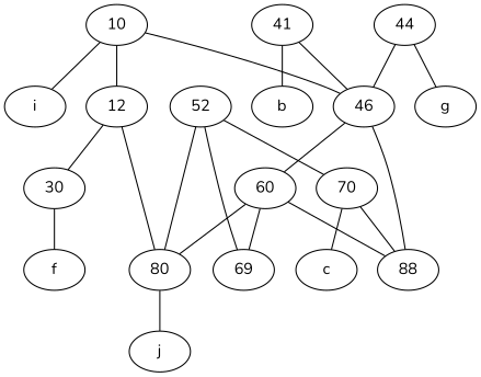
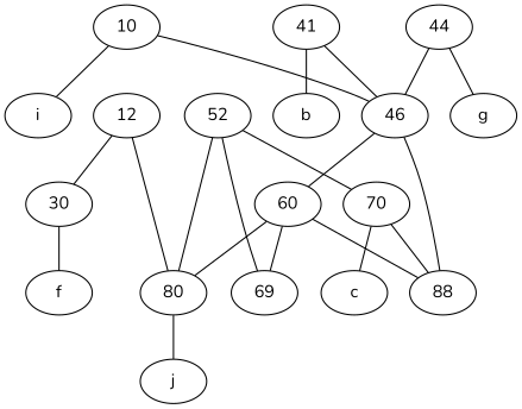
  graph {
    fontname=Nunito
    node [fontname=Nunito labelfontsize=50]
    edge [fontname=Nunito]
    70
    c
    88
    41
    b
    46
    60
    10
    12
    i
    30
    80
    69
    f
    44
    g
    j
    52
    70 -- c
    70 -- 88
    41 -- b
    41 -- 46
    46 -- 88
    46 -- 60
    60 -- 88
    60 -- 80
    60 -- 69
    10 -- 46
-   10 -- 12
    10 -- i
    12 -- 30
    12 -- 80
    30 -- f
    80 -- j
    44 -- 46
    44 -- g
    52 -- 70
    52 -- 80
    52 -- 69
  }
